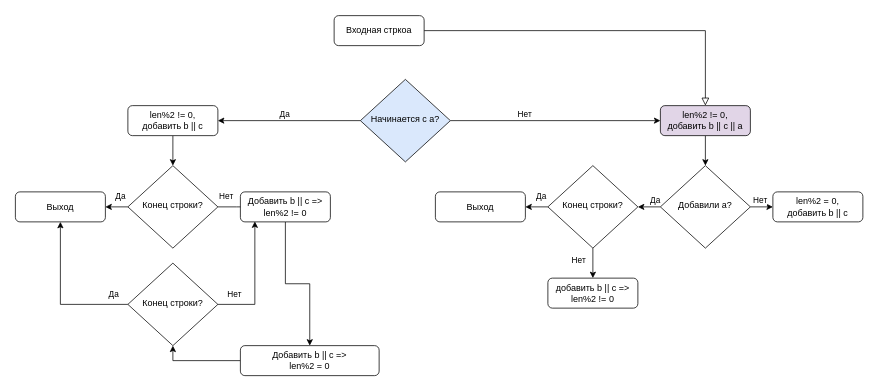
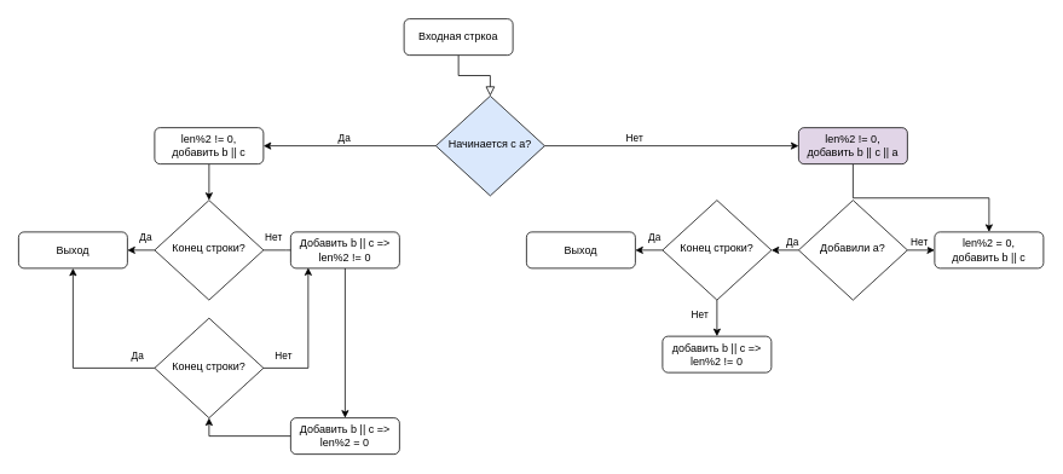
  <mxCell id="0" />
  <mxCell id="1" parent="0" />
- <mxCell id="2" value="" style="rounded=0;html=1;jettySize=auto;orthogonalLoop=1;fontSize=11;endArrow=block;endFill=0;endSize=8;strokeWidth=1;shadow=0;labelBackgroundColor=none;edgeStyle=orthogonalEdgeStyle;" parent="1" source="3" target="10" edge="1"><mxGeometry relative="1" as="geometry" /></mxCell>
+ <mxCell id="2" value="" style="rounded=0;html=1;jettySize=auto;orthogonalLoop=1;fontSize=11;endArrow=block;endFill=0;endSize=8;strokeWidth=1;shadow=0;labelBackgroundColor=none;edgeStyle=orthogonalEdgeStyle;" parent="1" source="3" target="8" edge="1"><mxGeometry relative="1" as="geometry" /></mxCell>
  <mxCell id="3" value="Входная стркоа" style="rounded=1;whiteSpace=wrap;html=1;fontSize=12;glass=0;strokeWidth=1;shadow=0;" parent="1" vertex="1"><mxGeometry x="445" y="20" width="120" height="40" as="geometry" /></mxCell>
  <mxCell id="4" style="edgeStyle=orthogonalEdgeStyle;rounded=0;orthogonalLoop=1;jettySize=auto;html=1;exitX=0;exitY=0.5;exitDx=0;exitDy=0;entryX=1;entryY=0.5;entryDx=0;entryDy=0;" edge="1" parent="1" source="8" target="12"><mxGeometry relative="1" as="geometry" /></mxCell>
  <mxCell id="5" value="Да" style="edgeLabel;html=1;align=center;verticalAlign=middle;resizable=0;points=[];" vertex="1" connectable="0" parent="4"><mxGeometry x="0.168" y="1" relative="1" as="geometry"><mxPoint x="9" y="-11" as="offset" /></mxGeometry></mxCell>
  <mxCell id="6" style="edgeStyle=orthogonalEdgeStyle;rounded=0;orthogonalLoop=1;jettySize=auto;html=1;exitX=1;exitY=0.5;exitDx=0;exitDy=0;entryX=0;entryY=0.5;entryDx=0;entryDy=0;" edge="1" parent="1" source="8" target="10"><mxGeometry relative="1" as="geometry" /></mxCell>
  <mxCell id="7" value="Нет" style="edgeLabel;html=1;align=center;verticalAlign=middle;resizable=0;points=[];" vertex="1" connectable="0" parent="6"><mxGeometry x="-0.3" y="-2" relative="1" as="geometry"><mxPoint y="-12" as="offset" /></mxGeometry></mxCell>
  <mxCell id="8" value="Начинается с а?" style="rhombus;whiteSpace=wrap;html=1;shadow=0;fontFamily=Helvetica;fontSize=12;align=center;strokeWidth=1;spacing=6;spacingTop=-4;fillColor=#dae8fc;" parent="1" vertex="1"><mxGeometry x="480" y="105" width="120" height="110" as="geometry" /></mxCell>
- <mxCell id="9" style="edgeStyle=orthogonalEdgeStyle;rounded=0;orthogonalLoop=1;jettySize=auto;html=1;exitX=0.5;exitY=1;exitDx=0;exitDy=0;entryX=0.5;entryY=0;entryDx=0;entryDy=0;" edge="1" parent="1" source="10" target="32"><mxGeometry relative="1" as="geometry" /></mxCell>
+ <mxCell id="9" style="edgeStyle=orthogonalEdgeStyle;rounded=0;orthogonalLoop=1;jettySize=auto;html=1;exitX=0.5;exitY=1;exitDx=0;exitDy=0;" edge="1" parent="1" source="10" target="33"><mxGeometry relative="1" as="geometry" /></mxCell>
  <mxCell id="10" value="len%2 != 0,&lt;br&gt;добавить b || c || a" style="rounded=1;whiteSpace=wrap;html=1;fontSize=12;glass=0;strokeWidth=1;shadow=0;fillColor=#e1d5e7;" parent="1" vertex="1"><mxGeometry x="880" y="140" width="120" height="40" as="geometry" /></mxCell>
  <mxCell id="11" style="edgeStyle=orthogonalEdgeStyle;rounded=0;orthogonalLoop=1;jettySize=auto;html=1;exitX=0.5;exitY=1;exitDx=0;exitDy=0;entryX=0.5;entryY=0;entryDx=0;entryDy=0;" edge="1" parent="1" source="12" target="17"><mxGeometry relative="1" as="geometry" /></mxCell>
  <mxCell id="12" value="len%2 != 0, &lt;br&gt;добавить b || c" style="rounded=1;whiteSpace=wrap;html=1;fontSize=12;glass=0;strokeWidth=1;shadow=0;" vertex="1" parent="1"><mxGeometry x="170" y="140" width="120" height="40" as="geometry" /></mxCell>
  <mxCell id="13" style="edgeStyle=orthogonalEdgeStyle;rounded=0;orthogonalLoop=1;jettySize=auto;html=1;exitX=0;exitY=0.5;exitDx=0;exitDy=0;entryX=1;entryY=0.5;entryDx=0;entryDy=0;" edge="1" parent="1" source="17" target="18"><mxGeometry relative="1" as="geometry" /></mxCell>
  <mxCell id="14" value="Да" style="edgeLabel;html=1;align=center;verticalAlign=middle;resizable=0;points=[];" vertex="1" connectable="0" parent="13"><mxGeometry x="-0.033" y="1" relative="1" as="geometry"><mxPoint x="4" y="-16" as="offset" /></mxGeometry></mxCell>
  <mxCell id="15" style="edgeStyle=orthogonalEdgeStyle;rounded=0;orthogonalLoop=1;jettySize=auto;html=1;exitX=1;exitY=0.5;exitDx=0;exitDy=0;" edge="1" parent="1" source="17"><mxGeometry relative="1" as="geometry"><mxPoint x="340" y="275" as="targetPoint" /></mxGeometry></mxCell>
  <mxCell id="16" value="Нет" style="edgeLabel;html=1;align=center;verticalAlign=middle;resizable=0;points=[];" vertex="1" connectable="0" parent="15"><mxGeometry x="-0.27" y="2" relative="1" as="geometry"><mxPoint x="-8" y="-13" as="offset" /></mxGeometry></mxCell>
  <mxCell id="17" value="Конец строки?" style="rhombus;whiteSpace=wrap;html=1;shadow=0;fontFamily=Helvetica;fontSize=12;align=center;strokeWidth=1;spacing=6;spacingTop=-4;" vertex="1" parent="1"><mxGeometry x="170" y="220" width="120" height="110" as="geometry" /></mxCell>
  <mxCell id="18" value="Выход" style="rounded=1;whiteSpace=wrap;html=1;fontSize=12;glass=0;strokeWidth=1;shadow=0;" vertex="1" parent="1"><mxGeometry x="20" y="255" width="120" height="40" as="geometry" /></mxCell>
  <mxCell id="19" style="edgeStyle=orthogonalEdgeStyle;rounded=0;orthogonalLoop=1;jettySize=auto;html=1;exitX=0.5;exitY=1;exitDx=0;exitDy=0;entryX=0.5;entryY=0;entryDx=0;entryDy=0;" edge="1" parent="1" source="20" target="22"><mxGeometry relative="1" as="geometry" /></mxCell>
  <mxCell id="20" value="Добавить b || c =&amp;gt;&lt;br&gt;len%2 != 0" style="rounded=1;whiteSpace=wrap;html=1;fontSize=12;glass=0;strokeWidth=1;shadow=0;" vertex="1" parent="1"><mxGeometry x="320" y="255" width="120" height="40" as="geometry" /></mxCell>
  <mxCell id="21" style="edgeStyle=orthogonalEdgeStyle;rounded=0;orthogonalLoop=1;jettySize=auto;html=1;exitX=0;exitY=0.5;exitDx=0;exitDy=0;entryX=0.5;entryY=1;entryDx=0;entryDy=0;" edge="1" parent="1" source="22" target="25"><mxGeometry relative="1" as="geometry" /></mxCell>
- <mxCell id="22" value="Добавить b || c =&amp;gt;&lt;br&gt;len%2 = 0" style="rounded=1;whiteSpace=wrap;html=1;fontSize=12;glass=0;strokeWidth=1;shadow=0;" vertex="1" parent="1"><mxGeometry x="320" y="460" width="185" height="40" as="geometry" /></mxCell>
+ <mxCell id="22" value="Добавить b || c =&amp;gt;&lt;br&gt;len%2 = 0" style="rounded=1;whiteSpace=wrap;html=1;fontSize=12;glass=0;strokeWidth=1;shadow=0;" vertex="1" parent="1"><mxGeometry x="320" y="460" width="120" height="40" as="geometry" /></mxCell>
  <mxCell id="23" style="edgeStyle=orthogonalEdgeStyle;rounded=0;orthogonalLoop=1;jettySize=auto;html=1;exitX=0;exitY=0.5;exitDx=0;exitDy=0;entryX=0.5;entryY=1;entryDx=0;entryDy=0;" edge="1" parent="1" source="25" target="18"><mxGeometry relative="1" as="geometry" /></mxCell>
  <mxCell id="24" value="Да" style="edgeLabel;html=1;align=center;verticalAlign=middle;resizable=0;points=[];" vertex="1" connectable="0" parent="23"><mxGeometry x="-0.612" y="-4" relative="1" as="geometry"><mxPoint x="19" y="-11" as="offset" /></mxGeometry></mxCell>
  <mxCell id="25" value="Конец строки?" style="rhombus;whiteSpace=wrap;html=1;shadow=0;fontFamily=Helvetica;fontSize=12;align=center;strokeWidth=1;spacing=6;spacingTop=-4;" vertex="1" parent="1"><mxGeometry x="170" y="350" width="120" height="110" as="geometry" /></mxCell>
  <mxCell id="26" style="edgeStyle=orthogonalEdgeStyle;rounded=0;orthogonalLoop=1;jettySize=auto;html=1;exitX=1;exitY=0.5;exitDx=0;exitDy=0;entryX=0.161;entryY=0.986;entryDx=0;entryDy=0;entryPerimeter=0;" edge="1" parent="1" source="25" target="20"><mxGeometry relative="1" as="geometry"><Array as="points"><mxPoint x="339" y="405" /></Array></mxGeometry></mxCell>
  <mxCell id="27" value="Нет" style="edgeLabel;html=1;align=center;verticalAlign=middle;resizable=0;points=[];" vertex="1" connectable="0" parent="26"><mxGeometry x="-0.553" y="-1" relative="1" as="geometry"><mxPoint x="-15" y="-16" as="offset" /></mxGeometry></mxCell>
  <mxCell id="28" style="edgeStyle=orthogonalEdgeStyle;rounded=0;orthogonalLoop=1;jettySize=auto;html=1;exitX=0;exitY=0.5;exitDx=0;exitDy=0;entryX=1;entryY=0.5;entryDx=0;entryDy=0;" edge="1" parent="1" source="32"><mxGeometry relative="1" as="geometry"><mxPoint x="850" y="275" as="targetPoint" /></mxGeometry></mxCell>
  <mxCell id="29" value="Да" style="edgeLabel;html=1;align=center;verticalAlign=middle;resizable=0;points=[];" vertex="1" connectable="0" parent="28"><mxGeometry x="-0.475" y="1" relative="1" as="geometry"><mxPoint y="-11" as="offset" /></mxGeometry></mxCell>
  <mxCell id="30" style="edgeStyle=orthogonalEdgeStyle;rounded=0;orthogonalLoop=1;jettySize=auto;html=1;exitX=1;exitY=0.5;exitDx=0;exitDy=0;entryX=0;entryY=0.5;entryDx=0;entryDy=0;" edge="1" parent="1" source="32" target="33"><mxGeometry relative="1" as="geometry" /></mxCell>
  <mxCell id="31" value="Нет" style="edgeLabel;html=1;align=center;verticalAlign=middle;resizable=0;points=[];" vertex="1" connectable="0" parent="30"><mxGeometry x="-0.216" relative="1" as="geometry"><mxPoint y="-10" as="offset" /></mxGeometry></mxCell>
  <mxCell id="32" value="Добавили a?" style="rhombus;whiteSpace=wrap;html=1;shadow=0;fontFamily=Helvetica;fontSize=12;align=center;strokeWidth=1;spacing=6;spacingTop=-4;" vertex="1" parent="1"><mxGeometry x="880" y="220" width="120" height="110" as="geometry" /></mxCell>
  <mxCell id="33" value="len%2 = 0,&lt;br&gt;добавить b || c" style="rounded=1;whiteSpace=wrap;html=1;fontSize=12;glass=0;strokeWidth=1;shadow=0;" vertex="1" parent="1"><mxGeometry x="1030" y="255" width="120" height="40" as="geometry" /></mxCell>
  <mxCell id="34" style="edgeStyle=orthogonalEdgeStyle;rounded=0;orthogonalLoop=1;jettySize=auto;html=1;exitX=0;exitY=0.5;exitDx=0;exitDy=0;entryX=1;entryY=0.5;entryDx=0;entryDy=0;" edge="1" parent="1" source="38" target="39"><mxGeometry relative="1" as="geometry" /></mxCell>
  <mxCell id="35" value="Да" style="edgeLabel;html=1;align=center;verticalAlign=middle;resizable=0;points=[];" vertex="1" connectable="0" parent="34"><mxGeometry x="-0.072" y="1" relative="1" as="geometry"><mxPoint x="4" y="-16" as="offset" /></mxGeometry></mxCell>
  <mxCell id="36" style="edgeStyle=orthogonalEdgeStyle;rounded=0;orthogonalLoop=1;jettySize=auto;html=1;exitX=0.5;exitY=1;exitDx=0;exitDy=0;entryX=0.5;entryY=0;entryDx=0;entryDy=0;" edge="1" parent="1" source="38" target="40"><mxGeometry relative="1" as="geometry" /></mxCell>
  <mxCell id="37" value="Нет" style="edgeLabel;html=1;align=center;verticalAlign=middle;resizable=0;points=[];" vertex="1" connectable="0" parent="36"><mxGeometry x="-0.239" y="2" relative="1" as="geometry"><mxPoint x="-22" as="offset" /></mxGeometry></mxCell>
  <mxCell id="38" value="Конец строки?" style="rhombus;whiteSpace=wrap;html=1;shadow=0;fontFamily=Helvetica;fontSize=12;align=center;strokeWidth=1;spacing=6;spacingTop=-4;" vertex="1" parent="1"><mxGeometry x="730" y="220" width="120" height="110" as="geometry" /></mxCell>
  <mxCell id="39" value="Выход" style="rounded=1;whiteSpace=wrap;html=1;fontSize=12;glass=0;strokeWidth=1;shadow=0;" vertex="1" parent="1"><mxGeometry x="580" y="255" width="120" height="40" as="geometry" /></mxCell>
  <mxCell id="40" value="добавить b || c =&amp;gt;&lt;br&gt;len%2 != 0" style="rounded=1;whiteSpace=wrap;html=1;fontSize=12;glass=0;strokeWidth=1;shadow=0;" vertex="1" parent="1"><mxGeometry x="730" y="370" width="120" height="40" as="geometry" /></mxCell>
